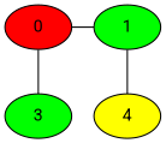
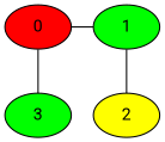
  graph {
    fontname=Roboto
    node [fillcolor=green fontname=Roboto style=filled]
    edge [fontname=Roboto]
    0 [fillcolor=red]
    1
-   2 [fillcolor=yellow label=4]
+   2 [fillcolor=yellow]
    3
    subgraph sub_1 {
      rank=same
      0
      1
    }
    subgraph sub_2 {
      rank=same
      2
      3
    }
    0 -- 1
    1 -- 2
    3 -- 0
  }
